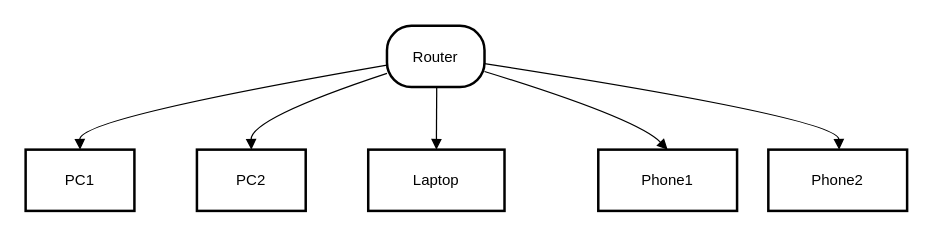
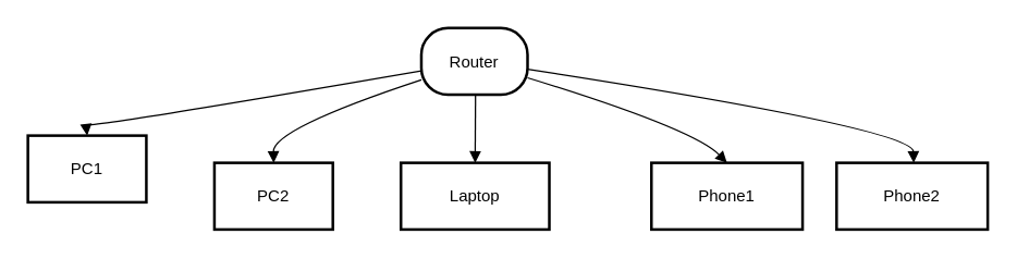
  <mxCell id="0" />
  <mxCell id="1" parent="0" />
  <mxCell id="2" value="Router" style="rounded=1;arcSize=40;strokeWidth=2" vertex="1" parent="1"><mxGeometry x="309" y="20" width="78" height="49" as="geometry" /></mxCell>
- <mxCell id="3" value="PC1" style="whiteSpace=wrap;strokeWidth=2;" vertex="1" parent="1"><mxGeometry x="20" y="119" width="87" height="49" as="geometry" /></mxCell>
+ <mxCell id="3" value="PC1" style="whiteSpace=wrap;strokeWidth=2;" vertex="1" parent="1"><mxGeometry x="20" y="99" width="87" height="49" as="geometry" /></mxCell>
  <mxCell id="4" value="PC2" style="whiteSpace=wrap;strokeWidth=2;" vertex="1" parent="1"><mxGeometry x="157" y="119" width="87" height="49" as="geometry" /></mxCell>
  <mxCell id="5" value="Laptop" style="whiteSpace=wrap;strokeWidth=2;" vertex="1" parent="1"><mxGeometry x="294" y="119" width="109" height="49" as="geometry" /></mxCell>
  <mxCell id="6" value="Phone1" style="whiteSpace=wrap;strokeWidth=2;" vertex="1" parent="1"><mxGeometry x="478" y="119" width="111" height="49" as="geometry" /></mxCell>
  <mxCell id="7" value="Phone2" style="whiteSpace=wrap;strokeWidth=2;" vertex="1" parent="1"><mxGeometry x="614" y="119" width="111" height="49" as="geometry" /></mxCell>
  <mxCell id="8" value="" style="curved=1;startArrow=none;endArrow=block;exitX=0.01;exitY=0.64;entryX=0.5;entryY=0;" edge="1" parent="1" source="2" target="3"><mxGeometry relative="1" as="geometry"><Array as="points"><mxPoint x="63" y="94" /></Array></mxGeometry></mxCell>
  <mxCell id="9" value="" style="curved=1;startArrow=none;endArrow=block;exitX=0.01;exitY=0.77;entryX=0.5;entryY=0;" edge="1" parent="1" source="2" target="4"><mxGeometry relative="1" as="geometry"><Array as="points"><mxPoint x="200" y="94" /></Array></mxGeometry></mxCell>
  <mxCell id="10" value="" style="curved=1;startArrow=none;endArrow=block;exitX=0.51;exitY=1;entryX=0.5;entryY=0;" edge="1" parent="1" source="2" target="5"><mxGeometry relative="1" as="geometry"><Array as="points" /></mxGeometry></mxCell>
  <mxCell id="11" value="" style="curved=1;startArrow=none;endArrow=block;exitX=1.01;exitY=0.75;entryX=0.5;entryY=0;" edge="1" parent="1" source="2" target="6"><mxGeometry relative="1" as="geometry"><Array as="points"><mxPoint x="509" y="94" /></Array></mxGeometry></mxCell>
  <mxCell id="12" value="" style="curved=1;startArrow=none;endArrow=block;exitX=1.01;exitY=0.62;entryX=0.51;entryY=0;" edge="1" parent="1" source="2" target="7"><mxGeometry relative="1" as="geometry"><Array as="points"><mxPoint x="670" y="94" /></Array></mxGeometry></mxCell>
